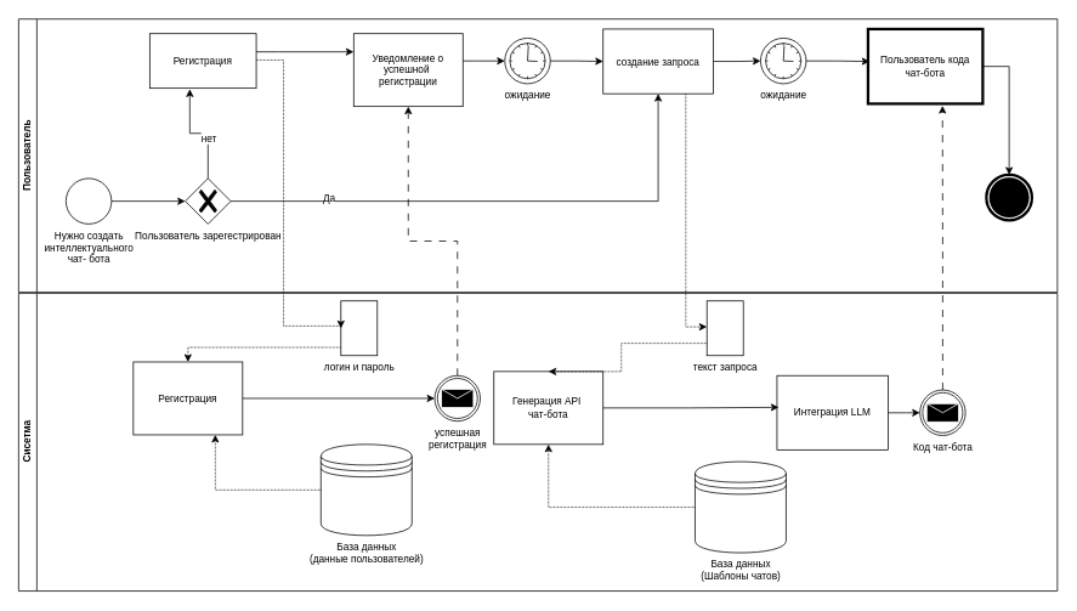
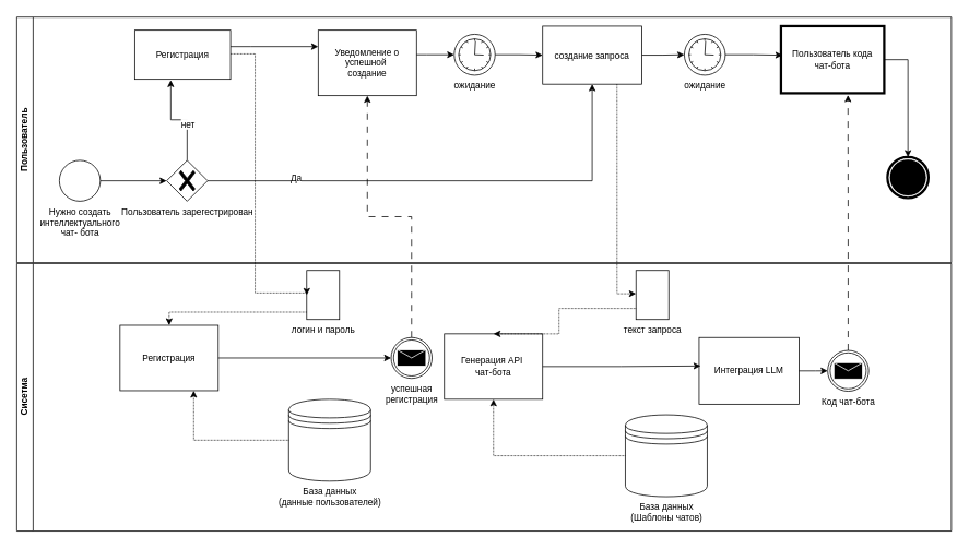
  <mxCell id="0" />
  <mxCell id="1" parent="0" />
  <mxCell id="2" value="Пользователь" style="swimlane;startSize=20;horizontal=0;html=1;whiteSpace=wrap;fontFamily=Helvetica;fontSize=11;fontColor=default;labelBackgroundColor=default;" vertex="1" parent="1"><mxGeometry x="20" y="20" width="1141" height="300" as="geometry"><mxRectangle x="419" y="333" width="31" height="53" as="alternateBounds" /></mxGeometry></mxCell>
  <mxCell id="3" value="Нужно создать&lt;br&gt;интеллектуального&lt;div&gt;чат- бота&lt;/div&gt;" style="points=[[0.145,0.145,0],[0.5,0,0],[0.855,0.145,0],[1,0.5,0],[0.855,0.855,0],[0.5,1,0],[0.145,0.855,0],[0,0.5,0]];shape=mxgraph.bpmn.event;html=1;verticalLabelPosition=bottom;labelBackgroundColor=#ffffff;verticalAlign=top;align=center;perimeter=ellipsePerimeter;outlineConnect=0;aspect=fixed;outline=standard;symbol=general;fontFamily=Helvetica;fontSize=11;fontColor=default;" vertex="1" parent="2"><mxGeometry x="52" y="175" width="50" height="50" as="geometry" /></mxCell>
  <mxCell id="4" value="Регистрация" style="points=[[0.25,0,0],[0.5,0,0],[0.75,0,0],[1,0.25,0],[1,0.5,0],[1,0.75,0],[0.75,1,0],[0.5,1,0],[0.25,1,0],[0,0.75,0],[0,0.5,0],[0,0.25,0]];shape=mxgraph.bpmn.task2;whiteSpace=wrap;rectStyle=rounded;size=10;html=1;container=1;expand=0;collapsible=0;bpmnShapeType=call;taskMarker=user;fontFamily=Helvetica;fontSize=11;fontColor=default;labelBackgroundColor=none;" vertex="1" parent="2"><mxGeometry x="144" y="16" width="117" height="60" as="geometry" /></mxCell>
  <mxCell id="5" value="ожидание" style="points=[[0.145,0.145,0],[0.5,0,0],[0.855,0.145,0],[1,0.5,0],[0.855,0.855,0],[0.5,1,0],[0.145,0.855,0],[0,0.5,0]];shape=mxgraph.bpmn.event;html=1;verticalLabelPosition=bottom;labelBackgroundColor=#ffffff;verticalAlign=top;align=center;perimeter=ellipsePerimeter;outlineConnect=0;aspect=fixed;outline=standard;symbol=timer;fontFamily=Helvetica;fontSize=11;fontColor=default;" vertex="1" parent="2"><mxGeometry x="534" y="21" width="50" height="50" as="geometry" /></mxCell>
  <mxCell id="6" value="" style="edgeStyle=orthogonalEdgeStyle;shape=connector;curved=0;rounded=0;orthogonalLoop=1;jettySize=auto;html=1;strokeColor=default;align=center;verticalAlign=middle;fontFamily=Helvetica;fontSize=11;fontColor=default;labelBackgroundColor=default;startFill=0;endArrow=classic;endFill=1;" edge="1" parent="2" source="7" target="9"><mxGeometry relative="1" as="geometry" /></mxCell>
  <mxCell id="7" value="создание запроса" style="points=[[0.25,0,0],[0.5,0,0],[0.75,0,0],[1,0.25,0],[1,0.5,0],[1,0.75,0],[0.75,1,0],[0.5,1,0],[0.25,1,0],[0,0.75,0],[0,0.5,0],[0,0.25,0]];shape=mxgraph.bpmn.task2;whiteSpace=wrap;rectStyle=rounded;size=10;html=1;container=1;expand=0;collapsible=0;bpmnShapeType=call;taskMarker=user;fontFamily=Helvetica;fontSize=11;fontColor=default;labelBackgroundColor=none;strokeWidth=1;" vertex="1" parent="2"><mxGeometry x="642" y="11" width="121" height="71" as="geometry" /></mxCell>
  <mxCell id="8" style="edgeStyle=orthogonalEdgeStyle;shape=connector;curved=0;rounded=0;orthogonalLoop=1;jettySize=auto;html=1;entryX=0;entryY=0.5;entryDx=0;entryDy=0;entryPerimeter=0;strokeColor=default;align=center;verticalAlign=middle;fontFamily=Helvetica;fontSize=11;fontColor=default;labelBackgroundColor=default;startFill=0;endArrow=classic;endFill=1;" edge="1" parent="2" source="5" target="7"><mxGeometry relative="1" as="geometry" /></mxCell>
  <mxCell id="9" value="ожидание" style="points=[[0.145,0.145,0],[0.5,0,0],[0.855,0.145,0],[1,0.5,0],[0.855,0.855,0],[0.5,1,0],[0.145,0.855,0],[0,0.5,0]];shape=mxgraph.bpmn.event;html=1;verticalLabelPosition=bottom;labelBackgroundColor=#ffffff;verticalAlign=top;align=center;perimeter=ellipsePerimeter;outlineConnect=0;aspect=fixed;outline=standard;symbol=timer;fontFamily=Helvetica;fontSize=11;fontColor=default;" vertex="1" parent="2"><mxGeometry x="815" y="21" width="50" height="50" as="geometry" /></mxCell>
  <mxCell id="10" style="edgeStyle=orthogonalEdgeStyle;shape=connector;curved=0;rounded=0;orthogonalLoop=1;jettySize=auto;html=1;strokeColor=default;align=center;verticalAlign=middle;fontFamily=Helvetica;fontSize=11;fontColor=default;labelBackgroundColor=default;startFill=0;endArrow=classic;endFill=1;" edge="1" parent="2" source="11" target="19"><mxGeometry relative="1" as="geometry" /></mxCell>
  <mxCell id="11" value="Пользователь кода&lt;div&gt;чат-бота&lt;/div&gt;" style="points=[[0.25,0,0],[0.5,0,0],[0.75,0,0],[1,0.25,0],[1,0.5,0],[1,0.75,0],[0.75,1,0],[0.5,1,0],[0.25,1,0],[0,0.75,0],[0,0.5,0],[0,0.25,0]];shape=mxgraph.bpmn.task2;whiteSpace=wrap;rectStyle=rounded;size=10;html=1;container=1;expand=0;collapsible=0;taskMarker=receive;fontFamily=Helvetica;fontSize=11;fontColor=default;labelBackgroundColor=default;strokeWidth=3;" vertex="1" parent="2"><mxGeometry x="933" y="11" width="126" height="82" as="geometry" /></mxCell>
  <mxCell id="12" style="edgeStyle=orthogonalEdgeStyle;shape=connector;curved=0;rounded=0;orthogonalLoop=1;jettySize=auto;html=1;entryX=0.014;entryY=0.434;entryDx=0;entryDy=0;entryPerimeter=0;strokeColor=default;align=center;verticalAlign=middle;fontFamily=Helvetica;fontSize=11;fontColor=default;labelBackgroundColor=default;startFill=0;endArrow=classic;endFill=1;" edge="1" parent="2" source="9" target="11"><mxGeometry relative="1" as="geometry"><Array as="points" /></mxGeometry></mxCell>
  <mxCell id="13" value="Пользователь зарегестрирован" style="points=[[0.25,0.25,0],[0.5,0,0],[0.75,0.25,0],[1,0.5,0],[0.75,0.75,0],[0.5,1,0],[0.25,0.75,0],[0,0.5,0]];shape=mxgraph.bpmn.gateway2;html=1;verticalLabelPosition=bottom;labelBackgroundColor=#ffffff;verticalAlign=top;align=center;perimeter=rhombusPerimeter;outlineConnect=0;outline=none;symbol=none;gwType=exclusive;fontFamily=Helvetica;fontSize=11;fontColor=default;" vertex="1" parent="2"><mxGeometry x="183" y="175" width="50" height="50" as="geometry" /></mxCell>
  <mxCell id="14" style="edgeStyle=orthogonalEdgeStyle;shape=connector;curved=0;rounded=0;orthogonalLoop=1;jettySize=auto;html=1;entryX=0.376;entryY=1.017;entryDx=0;entryDy=0;entryPerimeter=0;strokeColor=default;align=center;verticalAlign=middle;fontFamily=Helvetica;fontSize=11;fontColor=default;labelBackgroundColor=default;startFill=0;endArrow=classic;endFill=1;" edge="1" parent="2" source="13" target="4"><mxGeometry relative="1" as="geometry" /></mxCell>
  <mxCell id="15" value="нет" style="edgeLabel;html=1;align=center;verticalAlign=middle;resizable=0;points=[];fontFamily=Helvetica;fontSize=11;fontColor=default;labelBackgroundColor=default;" vertex="1" connectable="0" parent="14"><mxGeometry x="-0.245" relative="1" as="geometry"><mxPoint as="offset" /></mxGeometry></mxCell>
  <mxCell id="16" style="edgeStyle=orthogonalEdgeStyle;shape=connector;curved=0;rounded=0;orthogonalLoop=1;jettySize=auto;html=1;entryX=0.5;entryY=1;entryDx=0;entryDy=0;entryPerimeter=0;strokeColor=default;align=center;verticalAlign=middle;fontFamily=Helvetica;fontSize=11;fontColor=default;labelBackgroundColor=default;startFill=0;endArrow=classic;endFill=1;" edge="1" parent="2" source="13" target="7"><mxGeometry relative="1" as="geometry" /></mxCell>
  <mxCell id="17" value="Да" style="edgeLabel;html=1;align=center;verticalAlign=middle;resizable=0;points=[];fontFamily=Helvetica;fontSize=11;fontColor=default;labelBackgroundColor=default;" vertex="1" connectable="0" parent="16"><mxGeometry x="-0.635" y="4" relative="1" as="geometry"><mxPoint as="offset" /></mxGeometry></mxCell>
  <mxCell id="18" style="edgeStyle=orthogonalEdgeStyle;shape=connector;curved=0;rounded=0;orthogonalLoop=1;jettySize=auto;html=1;entryX=0;entryY=0.5;entryDx=0;entryDy=0;entryPerimeter=0;strokeColor=default;align=center;verticalAlign=middle;fontFamily=Helvetica;fontSize=11;fontColor=default;labelBackgroundColor=default;startFill=0;endArrow=classic;endFill=1;" edge="1" parent="2" source="3" target="13"><mxGeometry relative="1" as="geometry" /></mxCell>
  <mxCell id="19" value="" style="points=[[0.145,0.145,0],[0.5,0,0],[0.855,0.145,0],[1,0.5,0],[0.855,0.855,0],[0.5,1,0],[0.145,0.855,0],[0,0.5,0]];shape=mxgraph.bpmn.event;html=1;verticalLabelPosition=bottom;labelBackgroundColor=#ffffff;verticalAlign=top;align=center;perimeter=ellipsePerimeter;outlineConnect=0;aspect=fixed;outline=end;symbol=terminate;fontFamily=Helvetica;fontSize=11;fontColor=default;" vertex="1" parent="2"><mxGeometry x="1063" y="171" width="50" height="50" as="geometry" /></mxCell>
- <mxCell id="20" value="Уведомление о&lt;br&gt;успешной&amp;nbsp;&lt;div&gt;регистрации&lt;/div&gt;" style="points=[[0.25,0,0],[0.5,0,0],[0.75,0,0],[1,0.25,0],[1,0.5,0],[1,0.75,0],[0.75,1,0],[0.5,1,0],[0.25,1,0],[0,0.75,0],[0,0.5,0],[0,0.25,0]];shape=mxgraph.bpmn.task2;whiteSpace=wrap;rectStyle=rounded;size=10;html=1;container=1;expand=0;collapsible=0;taskMarker=receive;fontFamily=Helvetica;fontSize=11;fontColor=default;labelBackgroundColor=default;" vertex="1" parent="2"><mxGeometry x="368" y="16" width="120" height="80" as="geometry" /></mxCell>
+ <mxCell id="20" value="Уведомление о&lt;br&gt;успешной&amp;nbsp;&lt;div&gt;создание&lt;/div&gt;" style="points=[[0.25,0,0],[0.5,0,0],[0.75,0,0],[1,0.25,0],[1,0.5,0],[1,0.75,0],[0.75,1,0],[0.5,1,0],[0.25,1,0],[0,0.75,0],[0,0.5,0],[0,0.25,0]];shape=mxgraph.bpmn.task2;whiteSpace=wrap;rectStyle=rounded;size=10;html=1;container=1;expand=0;collapsible=0;taskMarker=receive;fontFamily=Helvetica;fontSize=11;fontColor=default;labelBackgroundColor=default;" vertex="1" parent="2"><mxGeometry x="368" y="16" width="120" height="80" as="geometry" /></mxCell>
  <mxCell id="21" style="edgeStyle=orthogonalEdgeStyle;shape=connector;curved=0;rounded=0;orthogonalLoop=1;jettySize=auto;html=1;entryX=0;entryY=0.25;entryDx=0;entryDy=0;entryPerimeter=0;strokeColor=default;align=center;verticalAlign=middle;fontFamily=Helvetica;fontSize=11;fontColor=default;labelBackgroundColor=default;startFill=0;endArrow=classic;endFill=1;" edge="1" parent="2" source="4" target="20"><mxGeometry relative="1" as="geometry"><Array as="points"><mxPoint x="286" y="36" /><mxPoint x="286" y="36" /></Array></mxGeometry></mxCell>
  <mxCell id="22" style="edgeStyle=orthogonalEdgeStyle;shape=connector;curved=0;rounded=0;orthogonalLoop=1;jettySize=auto;html=1;entryX=0;entryY=0.5;entryDx=0;entryDy=0;entryPerimeter=0;strokeColor=default;align=center;verticalAlign=middle;fontFamily=Helvetica;fontSize=11;fontColor=default;labelBackgroundColor=default;startFill=0;endArrow=classic;endFill=1;" edge="1" parent="2" source="20" target="5"><mxGeometry relative="1" as="geometry"><Array as="points"><mxPoint x="500" y="46" /><mxPoint x="500" y="46" /></Array></mxGeometry></mxCell>
  <mxCell id="23" value="Сисетма" style="swimlane;startSize=20;horizontal=0;html=1;whiteSpace=wrap;fontFamily=Helvetica;fontSize=11;fontColor=default;labelBackgroundColor=default;" vertex="1" parent="1"><mxGeometry x="20" y="321" width="1141" height="327" as="geometry"><mxRectangle x="419" y="333" width="31" height="53" as="alternateBounds" /></mxGeometry></mxCell>
  <mxCell id="24" value="Регистрация" style="points=[[0.25,0,0],[0.5,0,0],[0.75,0,0],[1,0.25,0],[1,0.5,0],[1,0.75,0],[0.75,1,0],[0.5,1,0],[0.25,1,0],[0,0.75,0],[0,0.5,0],[0,0.25,0]];shape=mxgraph.bpmn.task2;whiteSpace=wrap;rectStyle=rounded;size=10;html=1;container=1;expand=0;collapsible=0;taskMarker=service;fontFamily=Helvetica;fontSize=11;fontColor=default;labelBackgroundColor=default;" vertex="1" parent="23"><mxGeometry x="126" y="75.5" width="120" height="80" as="geometry" /></mxCell>
  <mxCell id="25" value="База данных&lt;br&gt;(данные пользователей)" style="shape=datastore;html=1;labelPosition=center;verticalLabelPosition=bottom;align=center;verticalAlign=top;fontFamily=Helvetica;fontSize=11;fontColor=default;labelBackgroundColor=default;" vertex="1" parent="23"><mxGeometry x="332" y="166" width="100" height="100" as="geometry" /></mxCell>
  <mxCell id="26" value="логин и пароль" style="shape=mxgraph.bpmn.data2;labelPosition=center;verticalLabelPosition=bottom;align=center;verticalAlign=top;size=15;html=1;bpmnTransferType=input;fontFamily=Helvetica;fontSize=11;fontColor=default;labelBackgroundColor=default;" vertex="1" parent="23"><mxGeometry x="354" y="8.5" width="40" height="60" as="geometry" /></mxCell>
  <mxCell id="27" style="edgeStyle=orthogonalEdgeStyle;shape=connector;curved=0;rounded=0;orthogonalLoop=1;jettySize=auto;html=1;entryX=0.5;entryY=0;entryDx=0;entryDy=0;entryPerimeter=0;strokeColor=default;align=center;verticalAlign=middle;fontFamily=Helvetica;fontSize=11;fontColor=default;labelBackgroundColor=default;startFill=0;endArrow=classic;endFill=1;dashed=1;dashPattern=1 1;" edge="1" parent="23" source="26" target="24"><mxGeometry relative="1" as="geometry"><Array as="points"><mxPoint x="186" y="59.5" /></Array></mxGeometry></mxCell>
  <mxCell id="28" style="edgeStyle=orthogonalEdgeStyle;shape=connector;curved=0;rounded=0;orthogonalLoop=1;jettySize=auto;html=1;entryX=0.75;entryY=1;entryDx=0;entryDy=0;entryPerimeter=0;strokeColor=default;align=center;verticalAlign=middle;fontFamily=Helvetica;fontSize=11;fontColor=default;labelBackgroundColor=default;startFill=0;endArrow=classic;endFill=1;dashed=1;dashPattern=1 1;" edge="1" parent="23" source="25" target="24"><mxGeometry relative="1" as="geometry" /></mxCell>
  <mxCell id="29" value="успешная&lt;div&gt;регистрация&lt;/div&gt;" style="points=[[0.145,0.145,0],[0.5,0,0],[0.855,0.145,0],[1,0.5,0],[0.855,0.855,0],[0.5,1,0],[0.145,0.855,0],[0,0.5,0]];shape=mxgraph.bpmn.event;html=1;verticalLabelPosition=bottom;labelBackgroundColor=#ffffff;verticalAlign=top;align=center;perimeter=ellipsePerimeter;outlineConnect=0;aspect=fixed;outline=throwing;symbol=message;fontFamily=Helvetica;fontSize=11;fontColor=default;" vertex="1" parent="23"><mxGeometry x="457" y="90.5" width="50" height="50" as="geometry" /></mxCell>
  <mxCell id="30" style="edgeStyle=orthogonalEdgeStyle;shape=connector;curved=0;rounded=0;orthogonalLoop=1;jettySize=auto;html=1;entryX=0;entryY=0.5;entryDx=0;entryDy=0;entryPerimeter=0;strokeColor=default;align=center;verticalAlign=middle;fontFamily=Helvetica;fontSize=11;fontColor=default;labelBackgroundColor=default;startFill=0;endArrow=classic;endFill=1;" edge="1" parent="23" source="24" target="29"><mxGeometry relative="1" as="geometry" /></mxCell>
  <mxCell id="31" value="текст запроса" style="shape=mxgraph.bpmn.data2;labelPosition=center;verticalLabelPosition=bottom;align=center;verticalAlign=top;size=15;html=1;bpmnTransferType=input;fontFamily=Helvetica;fontSize=11;fontColor=default;labelBackgroundColor=default;" vertex="1" parent="23"><mxGeometry x="756" y="8.5" width="40" height="60" as="geometry" /></mxCell>
  <mxCell id="32" value="Генерация API&amp;nbsp;&lt;br&gt;чат-бота" style="points=[[0.25,0,0],[0.5,0,0],[0.75,0,0],[1,0.25,0],[1,0.5,0],[1,0.75,0],[0.75,1,0],[0.5,1,0],[0.25,1,0],[0,0.75,0],[0,0.5,0],[0,0.25,0]];shape=mxgraph.bpmn.task2;whiteSpace=wrap;rectStyle=rounded;size=10;html=1;container=1;expand=0;collapsible=0;taskMarker=service;fontFamily=Helvetica;fontSize=11;fontColor=default;labelBackgroundColor=default;" vertex="1" parent="23"><mxGeometry x="522" y="86" width="120" height="80" as="geometry" /></mxCell>
  <mxCell id="33" style="edgeStyle=orthogonalEdgeStyle;shape=connector;curved=0;rounded=0;orthogonalLoop=1;jettySize=auto;html=1;entryX=0.5;entryY=0;entryDx=0;entryDy=0;entryPerimeter=0;strokeColor=default;align=center;verticalAlign=middle;fontFamily=Helvetica;fontSize=11;fontColor=default;labelBackgroundColor=default;startFill=0;endArrow=classic;endFill=1;dashed=1;dashPattern=1 1;" edge="1" parent="23" source="31" target="32"><mxGeometry relative="1" as="geometry"><Array as="points"><mxPoint x="662" y="55" /></Array></mxGeometry></mxCell>
  <mxCell id="34" value="База данных&lt;br&gt;(Шаблоны чатов)" style="shape=datastore;html=1;labelPosition=center;verticalLabelPosition=bottom;align=center;verticalAlign=top;fontFamily=Helvetica;fontSize=11;fontColor=default;labelBackgroundColor=default;" vertex="1" parent="23"><mxGeometry x="743" y="185" width="100" height="100" as="geometry" /></mxCell>
  <mxCell id="35" style="edgeStyle=orthogonalEdgeStyle;shape=connector;curved=0;rounded=0;orthogonalLoop=1;jettySize=auto;html=1;entryX=0.5;entryY=1;entryDx=0;entryDy=0;entryPerimeter=0;strokeColor=default;align=center;verticalAlign=middle;fontFamily=Helvetica;fontSize=11;fontColor=default;labelBackgroundColor=default;startFill=0;endArrow=classic;endFill=1;dashed=1;dashPattern=1 1;" edge="1" parent="23" source="34" target="32"><mxGeometry relative="1" as="geometry" /></mxCell>
  <mxCell id="36" value="Код чат-бота" style="points=[[0.145,0.145,0],[0.5,0,0],[0.855,0.145,0],[1,0.5,0],[0.855,0.855,0],[0.5,1,0],[0.145,0.855,0],[0,0.5,0]];shape=mxgraph.bpmn.event;html=1;verticalLabelPosition=bottom;labelBackgroundColor=#ffffff;verticalAlign=top;align=center;perimeter=ellipsePerimeter;outlineConnect=0;aspect=fixed;outline=throwing;symbol=message;fontFamily=Helvetica;fontSize=11;fontColor=default;" vertex="1" parent="23"><mxGeometry x="990" y="106.25" width="50" height="50" as="geometry" /></mxCell>
  <mxCell id="37" value="Интеграция LLM" style="points=[[0.25,0,0],[0.5,0,0],[0.75,0,0],[1,0.25,0],[1,0.5,0],[1,0.75,0],[0.75,1,0],[0.5,1,0],[0.25,1,0],[0,0.75,0],[0,0.5,0],[0,0.25,0]];shape=mxgraph.bpmn.task2;whiteSpace=wrap;rectStyle=rounded;size=10;html=1;container=1;expand=0;collapsible=0;taskMarker=service;fontFamily=Helvetica;fontSize=11;fontColor=default;labelBackgroundColor=default;" vertex="1" parent="23"><mxGeometry x="833" y="90.5" width="122" height="81.5" as="geometry" /></mxCell>
  <mxCell id="38" style="edgeStyle=orthogonalEdgeStyle;shape=connector;curved=0;rounded=0;orthogonalLoop=1;jettySize=auto;html=1;entryX=0.015;entryY=0.427;entryDx=0;entryDy=0;entryPerimeter=0;strokeColor=default;align=center;verticalAlign=middle;fontFamily=Helvetica;fontSize=11;fontColor=default;labelBackgroundColor=default;startFill=0;endArrow=classic;endFill=1;" edge="1" parent="23" source="32" target="37"><mxGeometry relative="1" as="geometry" /></mxCell>
  <mxCell id="39" style="edgeStyle=orthogonalEdgeStyle;shape=connector;curved=0;rounded=0;orthogonalLoop=1;jettySize=auto;html=1;entryX=0;entryY=0.5;entryDx=0;entryDy=0;entryPerimeter=0;strokeColor=default;align=center;verticalAlign=middle;fontFamily=Helvetica;fontSize=11;fontColor=default;labelBackgroundColor=default;startFill=0;endArrow=classic;endFill=1;" edge="1" parent="23" source="37" target="36"><mxGeometry relative="1" as="geometry" /></mxCell>
  <mxCell id="40" style="edgeStyle=orthogonalEdgeStyle;shape=connector;curved=0;rounded=0;orthogonalLoop=1;jettySize=auto;html=1;entryX=0;entryY=0.5;entryDx=0;entryDy=0;entryPerimeter=0;strokeColor=default;align=center;verticalAlign=middle;fontFamily=Helvetica;fontSize=11;fontColor=default;labelBackgroundColor=default;startFill=0;endArrow=classic;endFill=1;dashed=1;dashPattern=1 1;" edge="1" parent="1" source="4" target="26"><mxGeometry relative="1" as="geometry"><Array as="points"><mxPoint x="311" y="65" /><mxPoint x="311" y="357" /></Array></mxGeometry></mxCell>
  <mxCell id="41" style="edgeStyle=orthogonalEdgeStyle;shape=connector;curved=0;rounded=0;orthogonalLoop=1;jettySize=auto;html=1;strokeColor=default;align=center;verticalAlign=middle;fontFamily=Helvetica;fontSize=11;fontColor=default;labelBackgroundColor=default;startFill=0;endArrow=classic;endFill=1;dashed=1;exitX=0.75;exitY=1;exitDx=0;exitDy=0;exitPerimeter=0;dashPattern=1 1;" edge="1" parent="1" source="7" target="31"><mxGeometry relative="1" as="geometry"><Array as="points"><mxPoint x="753" y="358" /></Array></mxGeometry></mxCell>
  <mxCell id="42" style="edgeStyle=orthogonalEdgeStyle;shape=connector;curved=0;rounded=0;orthogonalLoop=1;jettySize=auto;html=1;entryX=0.5;entryY=1;entryDx=0;entryDy=0;entryPerimeter=0;strokeColor=default;align=center;verticalAlign=middle;fontFamily=Helvetica;fontSize=11;fontColor=default;labelBackgroundColor=default;startFill=0;endArrow=classic;endFill=1;dashed=1;dashPattern=8 8;" edge="1" parent="1" source="29" target="20"><mxGeometry relative="1" as="geometry" /></mxCell>
  <mxCell id="43" style="edgeStyle=orthogonalEdgeStyle;shape=connector;curved=0;rounded=0;orthogonalLoop=1;jettySize=auto;html=1;entryX=0.649;entryY=1.027;entryDx=0;entryDy=0;entryPerimeter=0;strokeColor=default;align=center;verticalAlign=middle;fontFamily=Helvetica;fontSize=11;fontColor=default;labelBackgroundColor=default;startFill=0;endArrow=classic;endFill=1;dashed=1;dashPattern=8 8;" edge="1" parent="1" source="36" target="11"><mxGeometry relative="1" as="geometry" /></mxCell>
